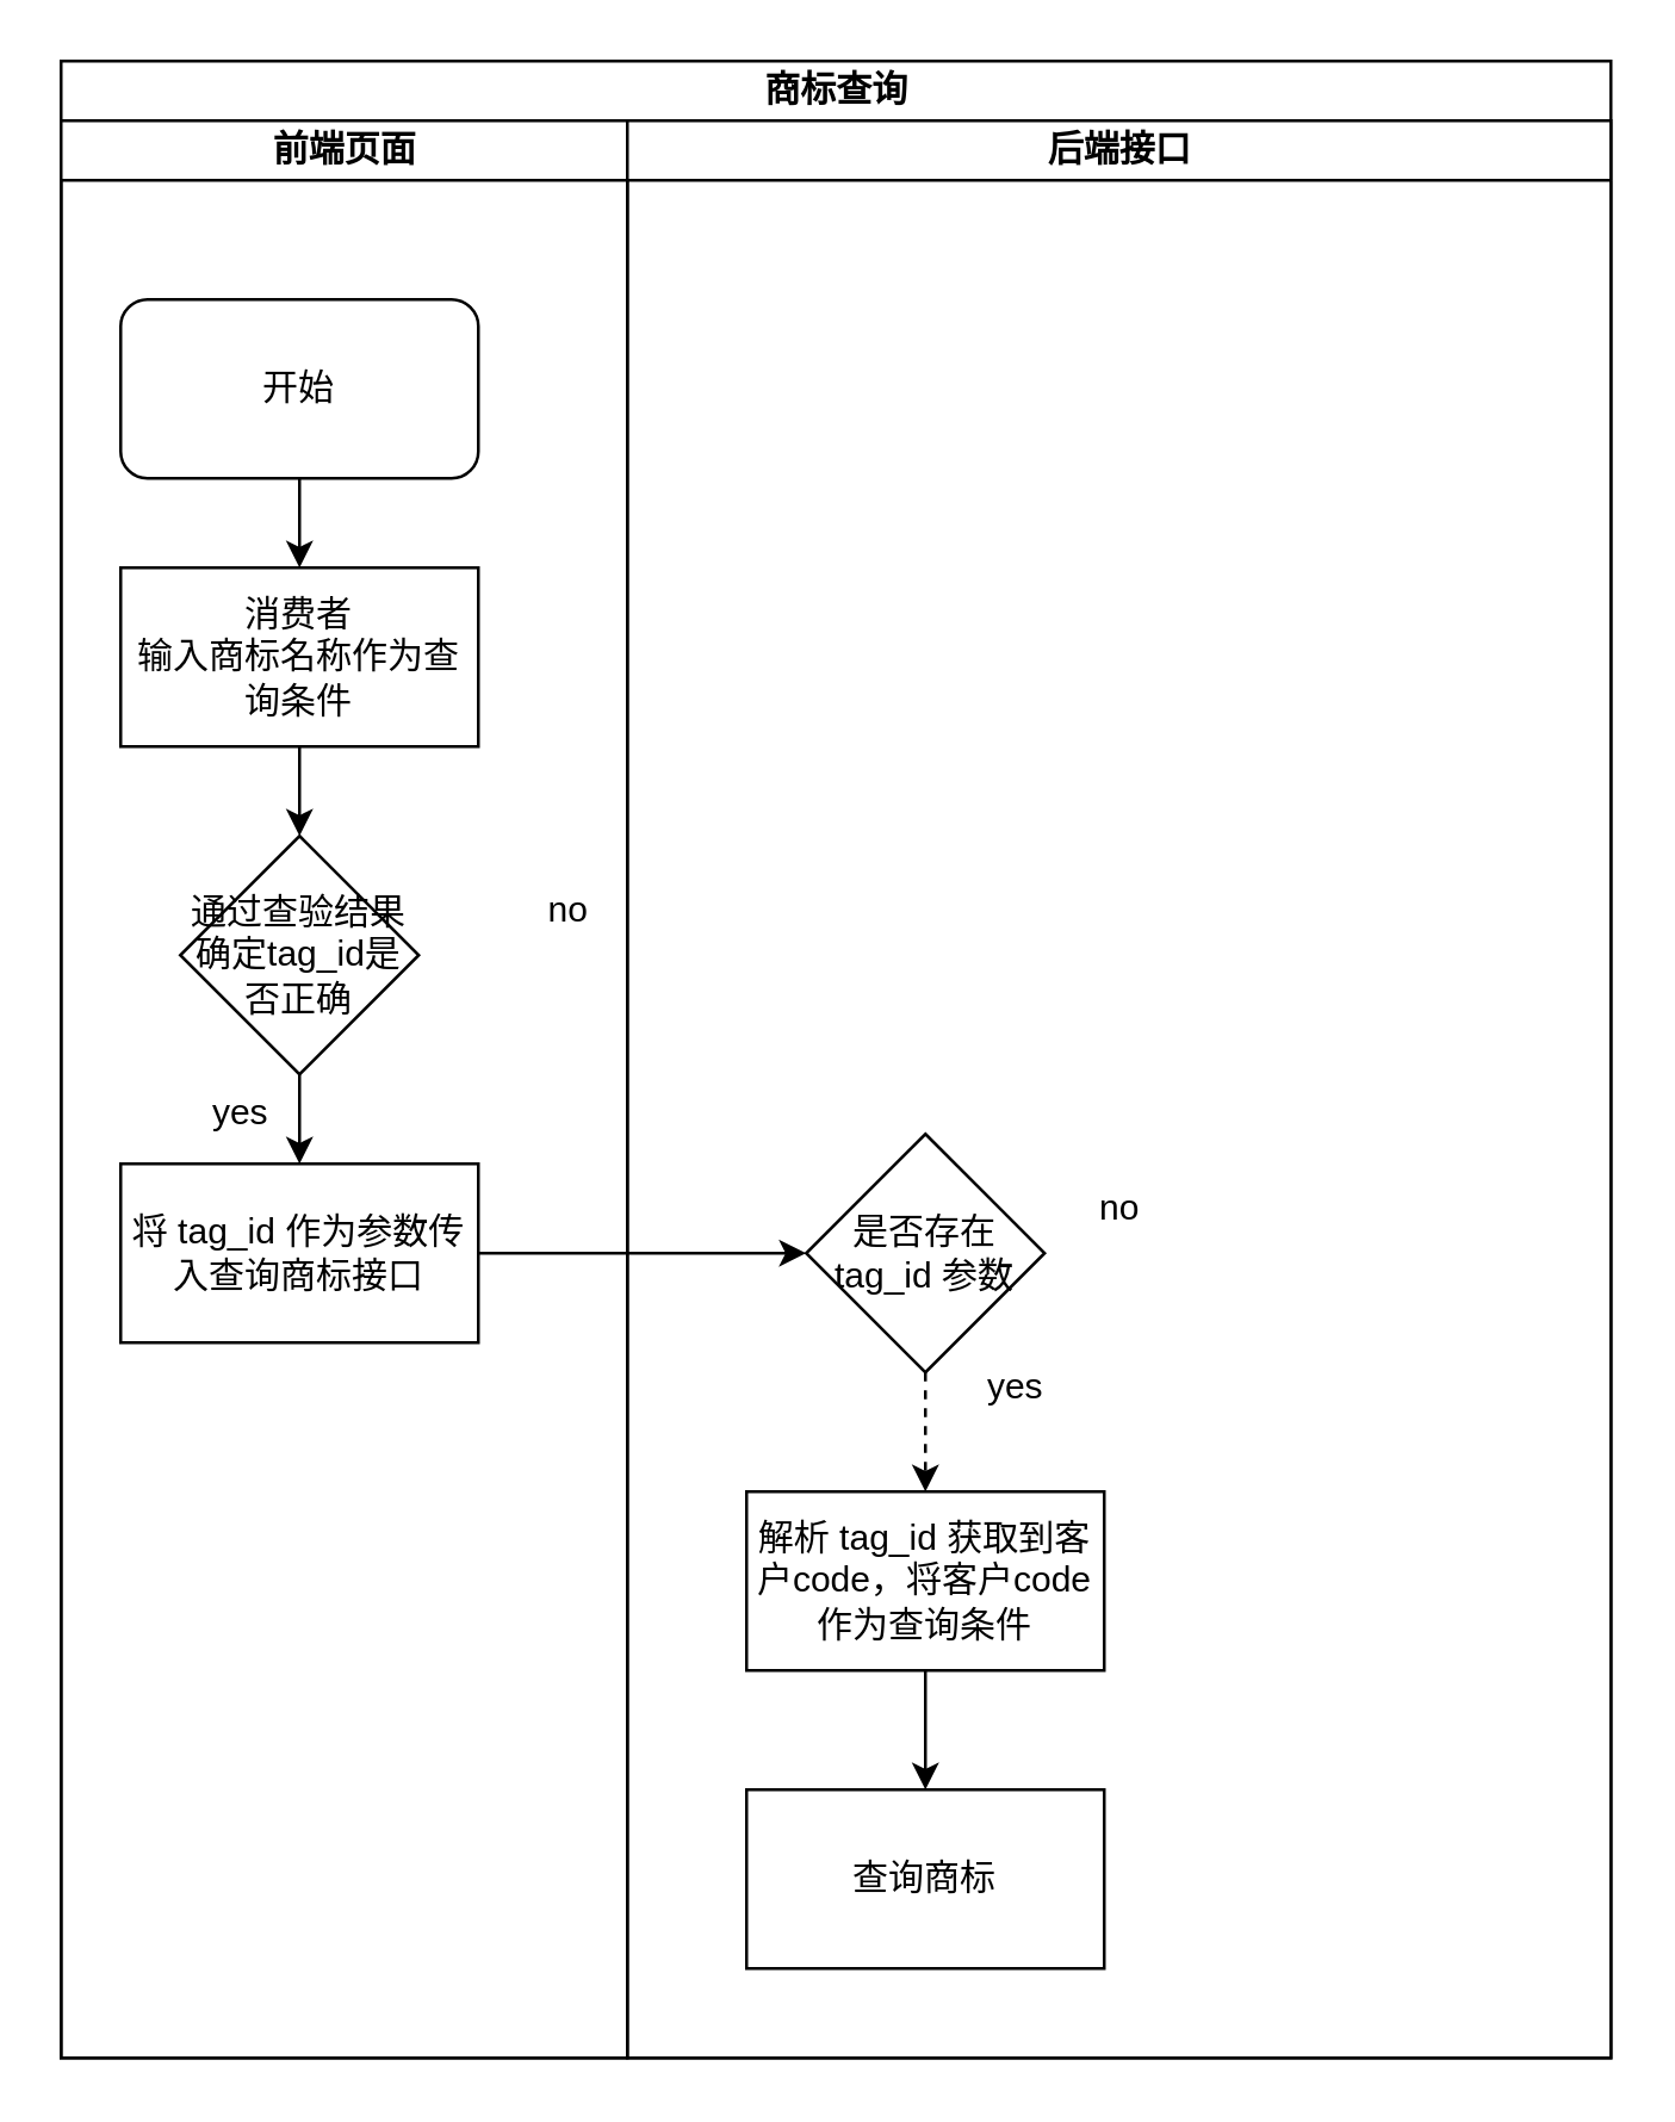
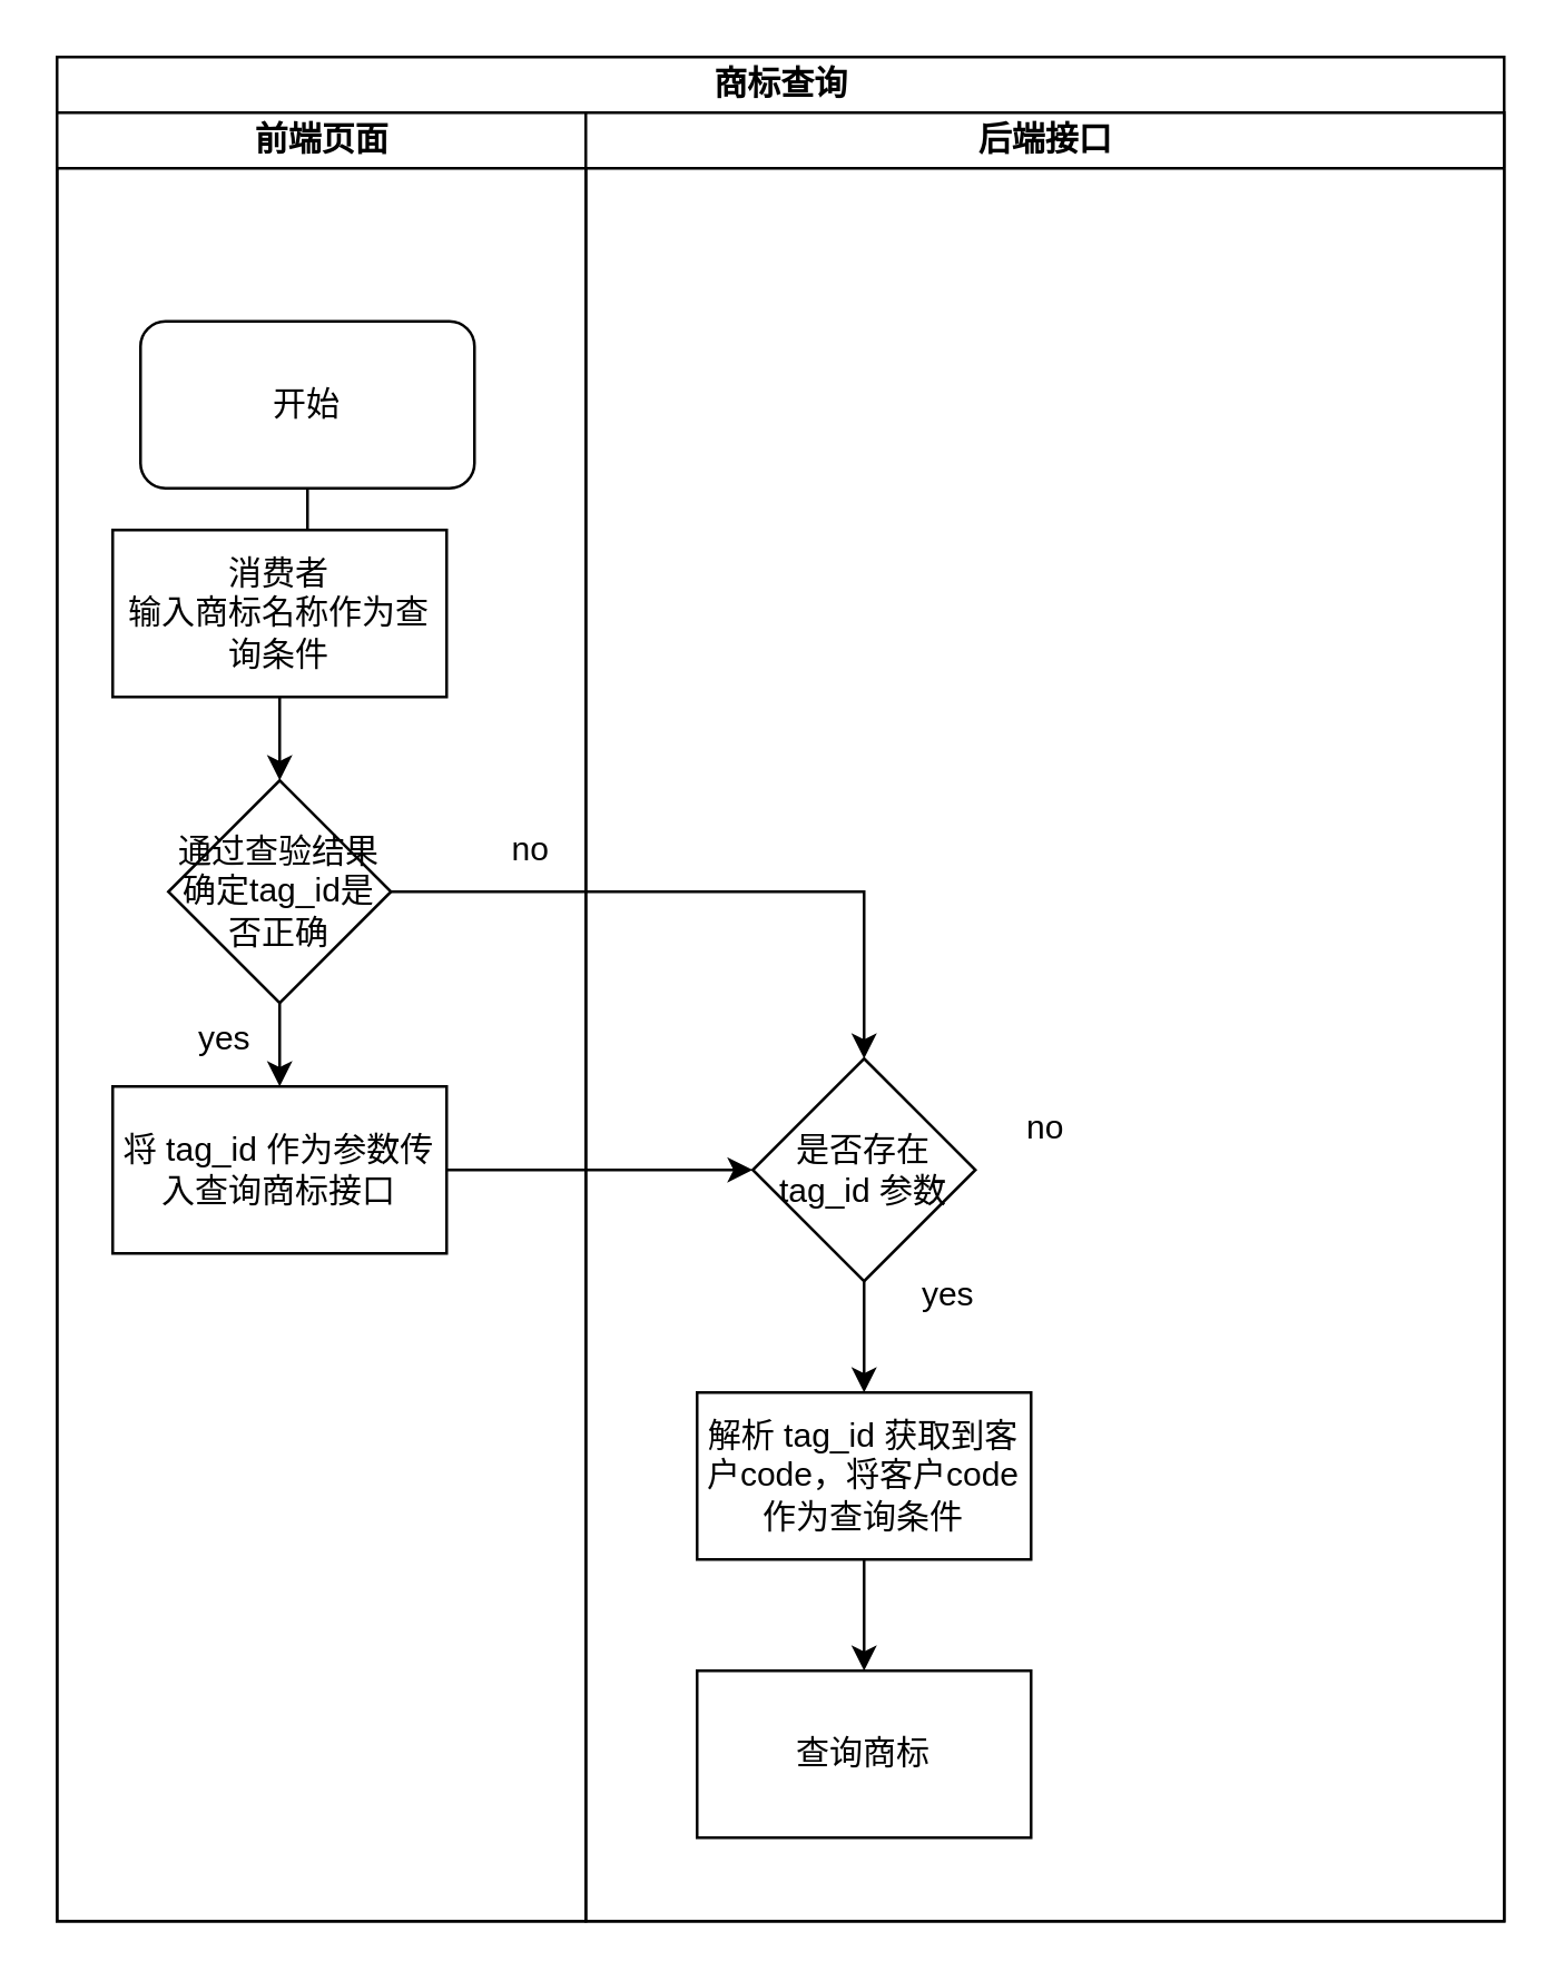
  <mxCell id="0" />
  <mxCell id="1" parent="0" />
  <mxCell id="2" value="商标查询" style="swimlane;childLayout=stackLayout;resizeParent=1;resizeParentMax=0;startSize=20;html=1;" vertex="1" parent="1"><mxGeometry x="20" y="20" width="520" height="670" as="geometry" /></mxCell>
  <mxCell id="3" value="前端页面" style="swimlane;startSize=20;html=1;" vertex="1" parent="2"><mxGeometry y="20" width="190" height="650" as="geometry" /></mxCell>
  <mxCell id="4" value="" style="edgeStyle=orthogonalEdgeStyle;rounded=0;orthogonalLoop=1;jettySize=auto;html=1;" edge="1" parent="3" source="5" target="6"><mxGeometry relative="1" as="geometry" /></mxCell>
- <mxCell id="5" value="开始" style="rounded=1;whiteSpace=wrap;html=1;" vertex="1" parent="3"><mxGeometry x="20" y="60" width="120" height="60" as="geometry" /></mxCell>
+ <mxCell id="5" value="开始" style="rounded=1;whiteSpace=wrap;html=1;" vertex="1" parent="3"><mxGeometry x="30" y="75" width="120" height="60" as="geometry" /></mxCell>
  <mxCell id="6" value="消费者&lt;div&gt;输入商标名称作为查询条件&lt;/div&gt;" style="rounded=0;whiteSpace=wrap;html=1;" vertex="1" parent="3"><mxGeometry x="20" y="150" width="120" height="60" as="geometry" /></mxCell>
  <mxCell id="7" value="&lt;div&gt;将 tag_id 作为参数传入查询商标接口&lt;/div&gt;" style="whiteSpace=wrap;html=1;rounded=0;" vertex="1" parent="3"><mxGeometry x="20" y="350" width="120" height="60" as="geometry" /></mxCell>
  <mxCell id="8" value="" style="edgeStyle=orthogonalEdgeStyle;rounded=0;orthogonalLoop=1;jettySize=auto;html=1;" edge="1" parent="3" source="9" target="7"><mxGeometry relative="1" as="geometry" /></mxCell>
  <mxCell id="9" value="通过查验结果确定tag_id是否正确" style="rhombus;whiteSpace=wrap;html=1;" vertex="1" parent="3"><mxGeometry x="40" y="240" width="80" height="80" as="geometry" /></mxCell>
  <mxCell id="10" value="" style="edgeStyle=orthogonalEdgeStyle;rounded=0;orthogonalLoop=1;jettySize=auto;html=1;entryX=0.5;entryY=0;entryDx=0;entryDy=0;" edge="1" parent="3" source="6" target="9"><mxGeometry relative="1" as="geometry"><mxPoint x="80" y="260" as="targetPoint" /></mxGeometry></mxCell>
  <mxCell id="11" value="no" style="text;html=1;align=center;verticalAlign=middle;resizable=0;points=[];autosize=1;strokeColor=none;fillColor=none;" vertex="1" parent="3"><mxGeometry x="150" y="250" width="40" height="30" as="geometry" /></mxCell>
  <mxCell id="12" value="" style="edgeStyle=orthogonalEdgeStyle;rounded=0;orthogonalLoop=1;jettySize=auto;html=1;" edge="1" parent="2" source="7" target="14"><mxGeometry relative="1" as="geometry" /></mxCell>
  <mxCell id="13" value="后端接口" style="swimlane;startSize=20;html=1;" vertex="1" parent="2"><mxGeometry x="190" y="20" width="330" height="650" as="geometry" /></mxCell>
  <mxCell id="14" value="是否存在 tag_id 参数" style="rhombus;whiteSpace=wrap;html=1;rounded=0;" vertex="1" parent="13"><mxGeometry x="60" y="340" width="80" height="80" as="geometry" /></mxCell>
- <mxCell id="15" value="" style="edgeStyle=orthogonalEdgeStyle;rounded=0;orthogonalLoop=1;jettySize=auto;html=1;exitX=0.5;exitY=1;exitDx=0;exitDy=0;entryX=0.5;entryY=0;entryDx=0;entryDy=0;dashed=1;" edge="1" parent="13" source="14" target="17"><mxGeometry relative="1" as="geometry"><mxPoint x="130" y="320" as="sourcePoint" /><mxPoint x="100" y="350" as="targetPoint" /></mxGeometry></mxCell>
+ <mxCell id="15" value="" style="edgeStyle=orthogonalEdgeStyle;rounded=0;orthogonalLoop=1;jettySize=auto;html=1;exitX=0.5;exitY=1;exitDx=0;exitDy=0;entryX=0.5;entryY=0;entryDx=0;entryDy=0;" edge="1" parent="13" source="14" target="17"><mxGeometry relative="1" as="geometry"><mxPoint x="130" y="320" as="sourcePoint" /><mxPoint x="100" y="350" as="targetPoint" /></mxGeometry></mxCell>
  <mxCell id="16" value="" style="edgeStyle=orthogonalEdgeStyle;rounded=0;orthogonalLoop=1;jettySize=auto;html=1;" edge="1" parent="13" source="17" target="18"><mxGeometry relative="1" as="geometry" /></mxCell>
  <mxCell id="17" value="解析 tag_id 获取到客户code，将客户code作为查询条件" style="whiteSpace=wrap;html=1;rounded=0;" vertex="1" parent="13"><mxGeometry x="40" y="460" width="120" height="60" as="geometry" /></mxCell>
  <mxCell id="18" value="查询商标" style="whiteSpace=wrap;html=1;rounded=0;" vertex="1" parent="13"><mxGeometry x="40" y="560" width="120" height="60" as="geometry" /></mxCell>
  <mxCell id="19" value="no" style="text;html=1;align=center;verticalAlign=middle;resizable=0;points=[];autosize=1;strokeColor=none;fillColor=none;" vertex="1" parent="13"><mxGeometry x="145" y="350" width="40" height="30" as="geometry" /></mxCell>
  <mxCell id="20" value="yes" style="text;html=1;align=center;verticalAlign=middle;resizable=0;points=[];autosize=1;strokeColor=none;fillColor=none;" vertex="1" parent="13"><mxGeometry x="110" y="410" width="40" height="30" as="geometry" /></mxCell>
+ <mxCell id="21" style="edgeStyle=orthogonalEdgeStyle;rounded=0;orthogonalLoop=1;jettySize=auto;html=1;entryX=0.5;entryY=0;entryDx=0;entryDy=0;" edge="1" parent="2" source="9" target="14"><mxGeometry relative="1" as="geometry" /></mxCell>
  <mxCell id="22" value="yes" style="text;html=1;align=center;verticalAlign=middle;resizable=0;points=[];autosize=1;strokeColor=none;fillColor=none;" vertex="1" parent="1"><mxGeometry x="60" y="358" width="40" height="30" as="geometry" /></mxCell>
